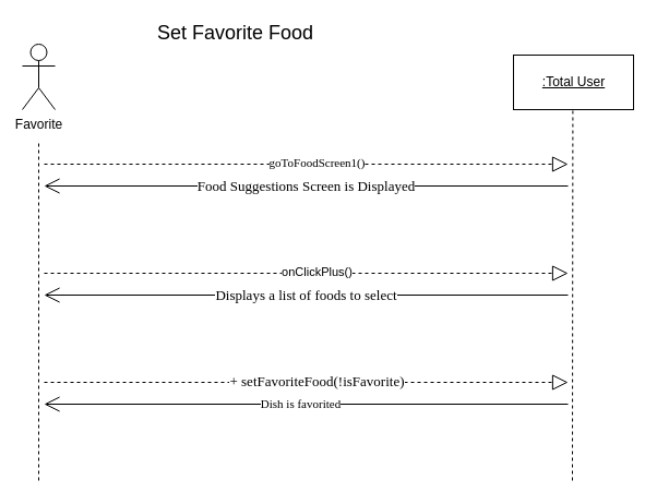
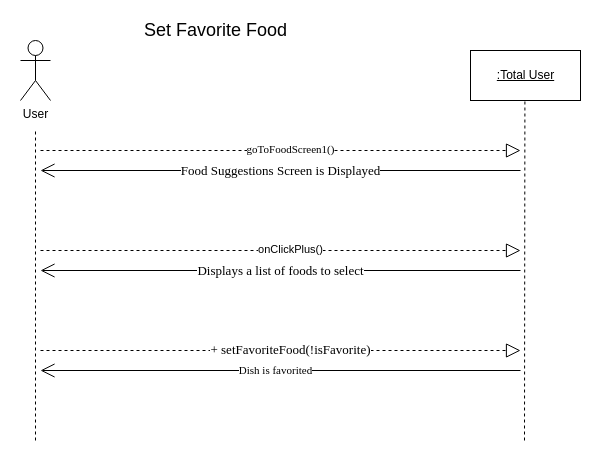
  <mxCell id="0" />
  <mxCell id="1" parent="0" />
- <mxCell id="2" value="Favorite" style="shape=umlActor;verticalLabelPosition=bottom;verticalAlign=top;html=1;" parent="1" vertex="1"><mxGeometry x="20" y="40" width="30" height="60" as="geometry" /></mxCell>
+ <mxCell id="2" value="User" style="shape=umlActor;verticalLabelPosition=bottom;verticalAlign=top;html=1;" parent="1" vertex="1"><mxGeometry x="20" y="40" width="30" height="60" as="geometry" /></mxCell>
  <mxCell id="3" value="&lt;u&gt;:Total User&lt;/u&gt;" style="html=1;" parent="1" vertex="1"><mxGeometry x="470" y="50" width="110" height="50" as="geometry" /></mxCell>
  <mxCell id="4" value="" style="endArrow=none;dashed=1;html=1;rounded=0;" parent="1" edge="1"><mxGeometry width="50" height="50" relative="1" as="geometry"><mxPoint x="35" y="440" as="sourcePoint" /><mxPoint x="35" y="130" as="targetPoint" /></mxGeometry></mxCell>
  <mxCell id="5" value="" style="endArrow=none;dashed=1;html=1;rounded=0;" parent="1" edge="1"><mxGeometry width="50" height="50" relative="1" as="geometry"><mxPoint x="524" y="440" as="sourcePoint" /><mxPoint x="524.41" y="100" as="targetPoint" /></mxGeometry></mxCell>
  <mxCell id="6" value="&lt;font face=&quot;Georgia&quot;&gt;&lt;br&gt;&lt;span style=&quot;font-size: 13px ; color: rgb(0 , 0 , 0) ; font-weight: normal ; text-decoration: none ; font-style: normal&quot;&gt;Food Suggestions Screen is Displayed&lt;/span&gt;&lt;br&gt;&lt;br&gt;&lt;/font&gt;" style="endArrow=open;endFill=1;endSize=12;html=1;rounded=0;" parent="1" edge="1"><mxGeometry width="160" relative="1" as="geometry"><mxPoint x="520" y="170" as="sourcePoint" /><mxPoint x="40" y="170" as="targetPoint" /></mxGeometry></mxCell>
  <mxCell id="7" value="" style="endArrow=block;dashed=1;endFill=0;endSize=12;html=1;rounded=0;" parent="1" edge="1"><mxGeometry width="160" relative="1" as="geometry"><mxPoint x="40" y="150" as="sourcePoint" /><mxPoint x="520" y="150" as="targetPoint" /></mxGeometry></mxCell>
  <mxCell id="8" value="&lt;font face=&quot;Georgia&quot;&gt;goToFoodScreen1()&lt;/font&gt;" style="edgeLabel;html=1;align=center;verticalAlign=middle;resizable=0;points=[];" parent="7" vertex="1" connectable="0"><mxGeometry x="0.038" y="2" relative="1" as="geometry"><mxPoint as="offset" /></mxGeometry></mxCell>
  <mxCell id="9" value="" style="endArrow=block;dashed=1;endFill=0;endSize=12;html=1;rounded=0;" parent="1" edge="1"><mxGeometry width="160" relative="1" as="geometry"><mxPoint x="40" y="250" as="sourcePoint" /><mxPoint x="520" y="250" as="targetPoint" /></mxGeometry></mxCell>
  <mxCell id="10" value="onClickPlus()" style="edgeLabel;html=1;align=center;verticalAlign=middle;resizable=0;points=[];" parent="9" vertex="1" connectable="0"><mxGeometry x="0.038" y="2" relative="1" as="geometry"><mxPoint as="offset" /></mxGeometry></mxCell>
  <mxCell id="11" value="&lt;font face=&quot;Georgia&quot;&gt;&lt;span style=&quot;font-size: 13px ; color: rgb(0 , 0 , 0) ; font-weight: normal ; text-decoration: none ; font-style: normal&quot;&gt;Displays a list of foods to select&lt;/span&gt;&lt;/font&gt;" style="endArrow=open;endFill=1;endSize=12;html=1;rounded=0;" parent="1" edge="1"><mxGeometry width="160" relative="1" as="geometry"><mxPoint x="520" y="270" as="sourcePoint" /><mxPoint x="40" y="270" as="targetPoint" /></mxGeometry></mxCell>
  <mxCell id="12" value="&lt;font face=&quot;Georgia&quot;&gt;Dish is favorited&lt;br&gt;&lt;/font&gt;" style="endArrow=open;endFill=1;endSize=12;html=1;rounded=0;" parent="1" edge="1"><mxGeometry x="0.021" width="160" relative="1" as="geometry"><mxPoint x="520" y="370" as="sourcePoint" /><mxPoint x="40" y="370" as="targetPoint" /><mxPoint as="offset" /></mxGeometry></mxCell>
  <mxCell id="13" value="" style="endArrow=block;dashed=1;endFill=0;endSize=12;html=1;rounded=0;" parent="1" edge="1"><mxGeometry width="160" relative="1" as="geometry"><mxPoint x="40" y="350" as="sourcePoint" /><mxPoint x="520" y="350" as="targetPoint" /></mxGeometry></mxCell>
  <mxCell id="14" value="&lt;font style=&quot;font-size: 13px&quot; face=&quot;Georgia&quot;&gt;+ setFavoriteFood(!isFavorite)&lt;/font&gt;" style="edgeLabel;html=1;align=center;verticalAlign=middle;resizable=0;points=[];" parent="13" vertex="1" connectable="0"><mxGeometry x="0.038" y="2" relative="1" as="geometry"><mxPoint as="offset" /></mxGeometry></mxCell>
  <mxCell id="15" value="&lt;font style=&quot;font-size: 18px&quot;&gt;Set Favorite Food&lt;/font&gt;" style="text;html=1;resizable=0;autosize=1;align=center;verticalAlign=middle;points=[];fillColor=none;strokeColor=none;rounded=0;" vertex="1" parent="1"><mxGeometry x="135" y="20" width="160" height="20" as="geometry" /></mxCell>
